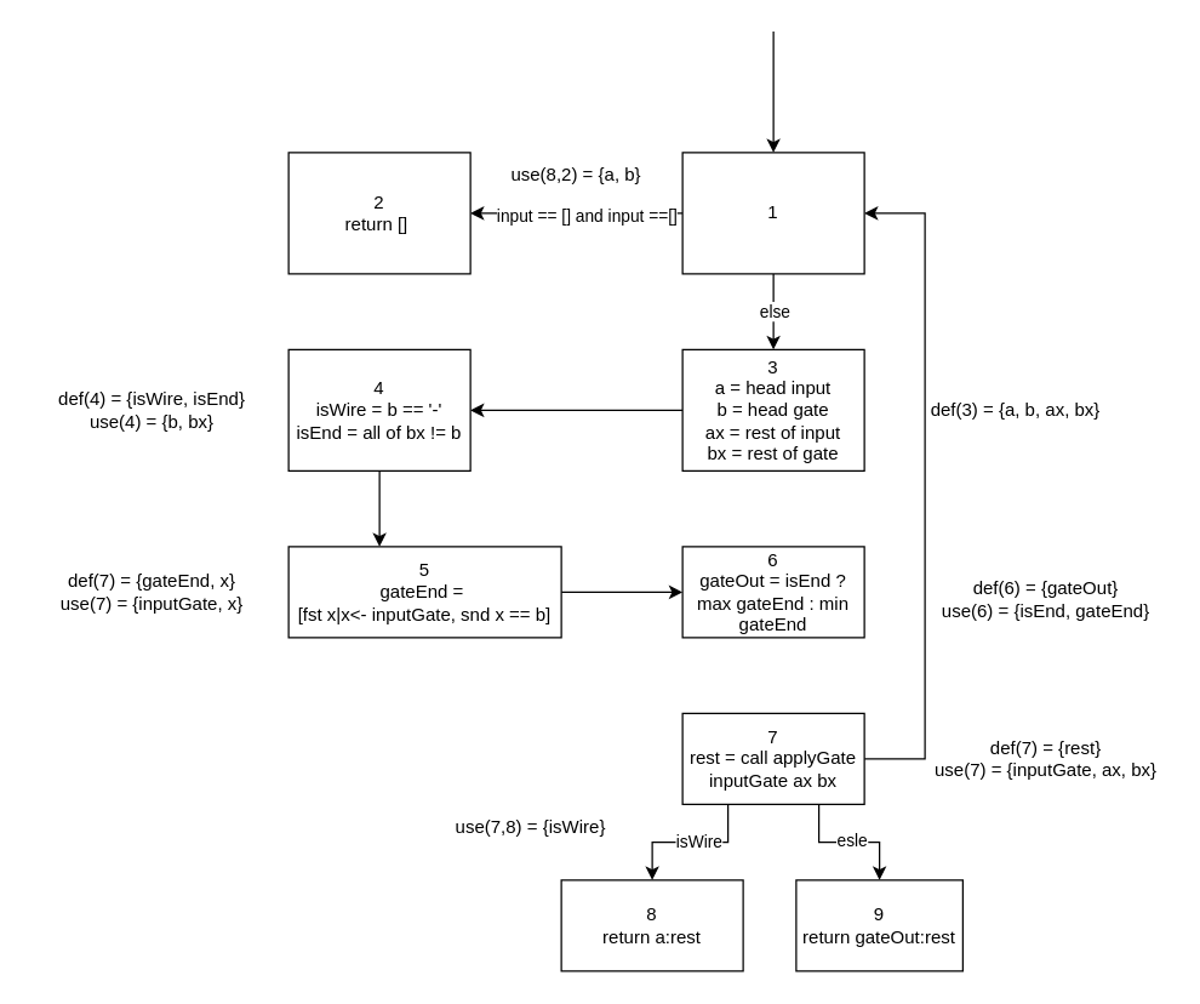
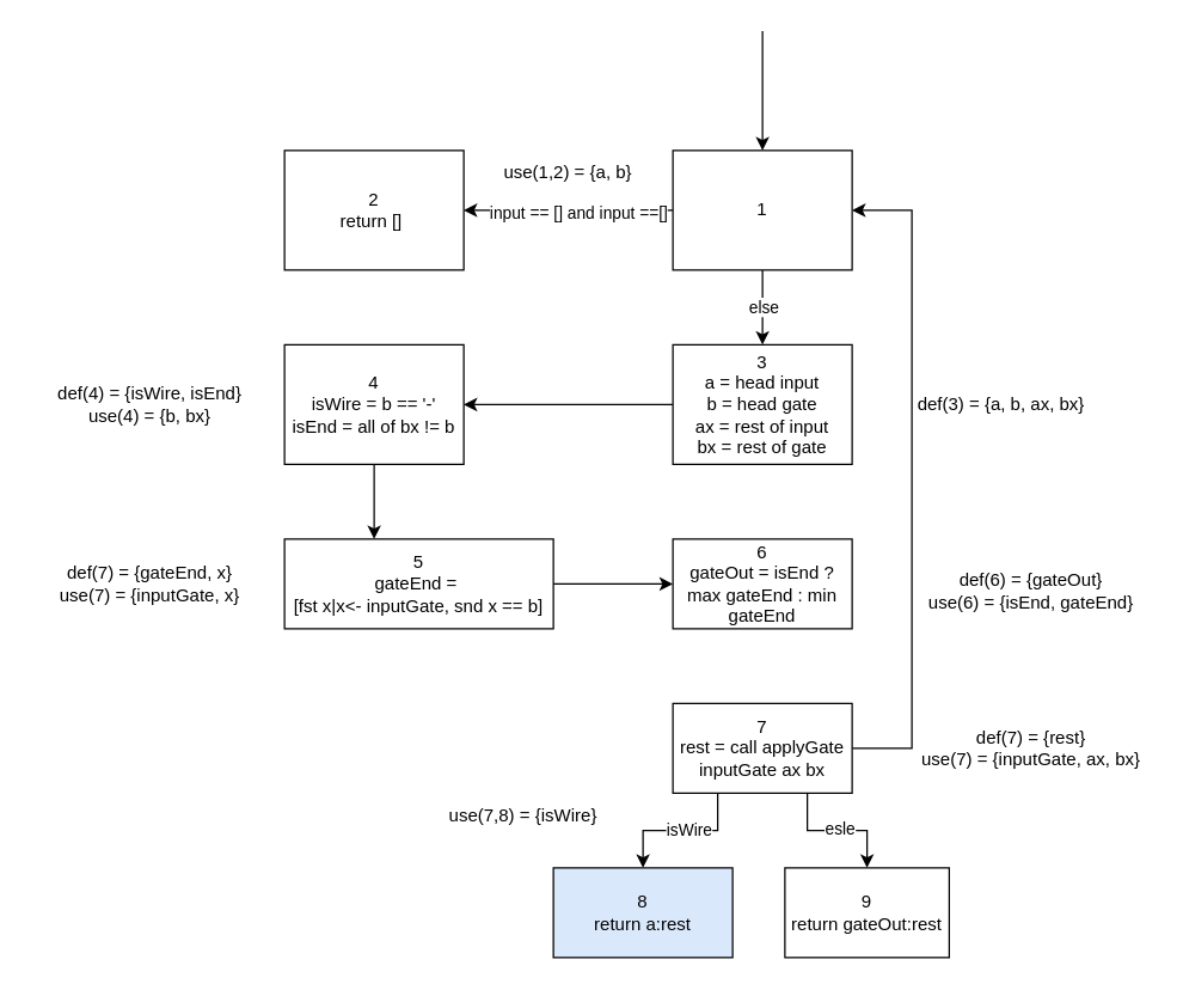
  <mxCell id="0" />
  <mxCell id="1" parent="0" />
  <mxCell id="2" style="edgeStyle=orthogonalEdgeStyle;rounded=0;orthogonalLoop=1;jettySize=auto;html=1;exitX=0;exitY=0.5;exitDx=0;exitDy=0;entryX=1;entryY=0.5;entryDx=0;entryDy=0;" edge="1" parent="1" source="3" target="7"><mxGeometry relative="1" as="geometry" /></mxCell>
  <mxCell id="3" value="3&lt;br&gt;a = head input&lt;br&gt;b = head gate&lt;br&gt;ax = rest of input&lt;br&gt;bx = rest of gate" style="rounded=0;whiteSpace=wrap;html=1;" vertex="1" parent="1"><mxGeometry x="450" y="230" width="120" height="80" as="geometry" /></mxCell>
  <mxCell id="4" value="" style="endArrow=classic;html=1;rounded=0;startArrow=none;" edge="1" parent="1" source="21" target="3"><mxGeometry width="50" height="50" relative="1" as="geometry"><mxPoint x="510" y="130" as="sourcePoint" /><mxPoint x="550" y="370" as="targetPoint" /></mxGeometry></mxCell>
  <mxCell id="5" value="else" style="edgeLabel;html=1;align=center;verticalAlign=middle;resizable=0;points=[];" vertex="1" connectable="0" parent="4"><mxGeometry x="-0.472" y="-1" relative="1" as="geometry"><mxPoint x="1" y="11" as="offset" /></mxGeometry></mxCell>
  <mxCell id="6" style="edgeStyle=orthogonalEdgeStyle;rounded=0;orthogonalLoop=1;jettySize=auto;html=1;exitX=0.5;exitY=1;exitDx=0;exitDy=0;entryX=0.5;entryY=0;entryDx=0;entryDy=0;" edge="1" parent="1" source="7"><mxGeometry relative="1" as="geometry"><mxPoint x="250" y="360" as="targetPoint" /></mxGeometry></mxCell>
  <mxCell id="7" value="4&lt;br&gt;isWire = b == '-'&lt;br&gt;isEnd = all of bx != b" style="rounded=0;whiteSpace=wrap;html=1;" vertex="1" parent="1"><mxGeometry x="190" y="230" width="120" height="80" as="geometry" /></mxCell>
  <mxCell id="8" style="edgeStyle=orthogonalEdgeStyle;rounded=0;orthogonalLoop=1;jettySize=auto;html=1;exitX=1;exitY=0.5;exitDx=0;exitDy=0;entryX=0;entryY=0.5;entryDx=0;entryDy=0;" edge="1" parent="1" source="9" target="10"><mxGeometry relative="1" as="geometry" /></mxCell>
  <mxCell id="9" value="5&lt;br&gt;gateEnd =&amp;nbsp;&lt;br&gt;[fst x|x&amp;lt;- inputGate, snd x == b]" style="rounded=0;whiteSpace=wrap;html=1;" vertex="1" parent="1"><mxGeometry x="190" y="360" width="180" height="60" as="geometry" /></mxCell>
  <mxCell id="10" value="6&lt;br&gt;gateOut = isEnd ? max gateEnd : min gateEnd" style="rounded=0;whiteSpace=wrap;html=1;" vertex="1" parent="1"><mxGeometry x="450" y="360" width="120" height="60" as="geometry" /></mxCell>
  <mxCell id="11" style="edgeStyle=elbowEdgeStyle;rounded=0;orthogonalLoop=1;jettySize=auto;html=1;exitX=1;exitY=0.5;exitDx=0;exitDy=0;entryX=1;entryY=0.5;entryDx=0;entryDy=0;dashPattern=1;elbow=vertical;" edge="1" parent="1" source="16" target="21"><mxGeometry relative="1" as="geometry"><mxPoint x="650" y="270" as="targetPoint" /><Array as="points"><mxPoint x="610" y="220" /><mxPoint x="650" y="340" /></Array></mxGeometry></mxCell>
  <mxCell id="12" style="edgeStyle=elbowEdgeStyle;rounded=0;orthogonalLoop=1;jettySize=auto;elbow=vertical;html=1;exitX=0.25;exitY=1;exitDx=0;exitDy=0;entryX=0.5;entryY=0;entryDx=0;entryDy=0;" edge="1" parent="1" source="16" target="17"><mxGeometry relative="1" as="geometry" /></mxCell>
  <mxCell id="13" value="isWire" style="edgeLabel;html=1;align=center;verticalAlign=middle;resizable=0;points=[];" vertex="1" connectable="0" parent="12"><mxGeometry x="-0.241" y="-1" relative="1" as="geometry"><mxPoint x="-7" as="offset" /></mxGeometry></mxCell>
  <mxCell id="14" style="edgeStyle=elbowEdgeStyle;rounded=0;orthogonalLoop=1;jettySize=auto;elbow=vertical;html=1;exitX=0.75;exitY=1;exitDx=0;exitDy=0;entryX=0.5;entryY=0;entryDx=0;entryDy=0;" edge="1" parent="1" source="16" target="18"><mxGeometry relative="1" as="geometry" /></mxCell>
  <mxCell id="15" value="esle" style="edgeLabel;html=1;align=center;verticalAlign=middle;resizable=0;points=[];" vertex="1" connectable="0" parent="14"><mxGeometry x="0.268" y="-3" relative="1" as="geometry"><mxPoint x="-11" y="-5" as="offset" /></mxGeometry></mxCell>
  <mxCell id="16" value="7&lt;br&gt;rest = call applyGate inputGate ax bx" style="rounded=0;whiteSpace=wrap;html=1;" vertex="1" parent="1"><mxGeometry x="450" y="470" width="120" height="60" as="geometry" /></mxCell>
- <mxCell id="17" value="8&lt;br&gt;return a:rest" style="rounded=0;whiteSpace=wrap;html=1;" vertex="1" parent="1"><mxGeometry x="370" y="580" width="120" height="60" as="geometry" /></mxCell>
+ <mxCell id="17" value="8&lt;br&gt;return a:rest" style="rounded=0;whiteSpace=wrap;html=1;fillColor=#dae8fc;" vertex="1" parent="1"><mxGeometry x="370" y="580" width="120" height="60" as="geometry" /></mxCell>
  <mxCell id="18" value="9&lt;br&gt;return gateOut:rest" style="rounded=0;whiteSpace=wrap;html=1;" vertex="1" parent="1"><mxGeometry x="525" y="580" width="110" height="60" as="geometry" /></mxCell>
  <mxCell id="19" style="edgeStyle=elbowEdgeStyle;rounded=0;orthogonalLoop=1;jettySize=auto;elbow=vertical;html=1;exitX=0;exitY=0.5;exitDx=0;exitDy=0;entryX=1;entryY=0.5;entryDx=0;entryDy=0;" edge="1" parent="1" source="21" target="23"><mxGeometry relative="1" as="geometry"><Array as="points"><mxPoint x="340" y="140" /></Array></mxGeometry></mxCell>
  <mxCell id="20" value="input == [] and input&amp;nbsp;==[]" style="edgeLabel;html=1;align=center;verticalAlign=middle;resizable=0;points=[];" vertex="1" connectable="0" parent="19"><mxGeometry x="0.171" y="1" relative="1" as="geometry"><mxPoint x="18" as="offset" /></mxGeometry></mxCell>
  <mxCell id="21" value="1" style="rounded=0;whiteSpace=wrap;html=1;" vertex="1" parent="1"><mxGeometry x="450" y="100" width="120" height="80" as="geometry" /></mxCell>
  <mxCell id="22" value="" style="endArrow=classic;html=1;rounded=0;elbow=vertical;entryX=0.5;entryY=0;entryDx=0;entryDy=0;" edge="1" parent="1" target="21"><mxGeometry width="50" height="50" relative="1" as="geometry"><mxPoint x="510" y="20" as="sourcePoint" /><mxPoint x="530" y="-10" as="targetPoint" /></mxGeometry></mxCell>
  <mxCell id="23" value="2&lt;br&gt;return []&amp;nbsp;" style="rounded=0;whiteSpace=wrap;html=1;" vertex="1" parent="1"><mxGeometry x="190" y="100" width="120" height="80" as="geometry" /></mxCell>
  <mxCell id="24" style="edgeStyle=elbowEdgeStyle;rounded=0;orthogonalLoop=1;jettySize=auto;elbow=vertical;html=1;exitX=1;exitY=0.75;exitDx=0;exitDy=0;" edge="1" parent="1" source="23" target="23"><mxGeometry relative="1" as="geometry" /></mxCell>
- <mxCell id="25" value="use(8,2) = {a, b}" style="text;html=1;strokeColor=none;fillColor=none;align=center;verticalAlign=middle;whiteSpace=wrap;rounded=0;" vertex="1" parent="1"><mxGeometry x="330" y="100" width="100" height="30" as="geometry" /></mxCell>
+ <mxCell id="25" value="use(1,2) = {a, b}" style="text;html=1;strokeColor=none;fillColor=none;align=center;verticalAlign=middle;whiteSpace=wrap;rounded=0;" vertex="1" parent="1"><mxGeometry x="330" y="100" width="100" height="30" as="geometry" /></mxCell>
  <mxCell id="26" value="def(3) = {a, b, ax, bx}" style="text;html=1;strokeColor=none;fillColor=none;align=center;verticalAlign=middle;whiteSpace=wrap;rounded=0;" vertex="1" parent="1"><mxGeometry x="610" y="255" width="120" height="30" as="geometry" /></mxCell>
  <mxCell id="27" value="def(6) = {gateOut}&lt;br&gt;use(6) = {isEnd, gateEnd}" style="text;html=1;strokeColor=none;fillColor=none;align=center;verticalAlign=middle;whiteSpace=wrap;rounded=0;" vertex="1" parent="1"><mxGeometry x="610" y="380" width="160" height="30" as="geometry" /></mxCell>
  <mxCell id="28" value="def(7) = {rest}&lt;br&gt;use(7) = {inputGate, ax, bx}" style="text;html=1;strokeColor=none;fillColor=none;align=center;verticalAlign=middle;whiteSpace=wrap;rounded=0;" vertex="1" parent="1"><mxGeometry x="610" y="485" width="160" height="30" as="geometry" /></mxCell>
  <mxCell id="29" value="use(7,8) = {isWire}" style="text;html=1;strokeColor=none;fillColor=none;align=center;verticalAlign=middle;whiteSpace=wrap;rounded=0;" vertex="1" parent="1"><mxGeometry x="270" y="530" width="160" height="30" as="geometry" /></mxCell>
  <mxCell id="30" value="def(7) = {gateEnd, x}&lt;br&gt;use(7) = {inputGate, x}" style="text;html=1;strokeColor=none;fillColor=none;align=center;verticalAlign=middle;whiteSpace=wrap;rounded=0;" vertex="1" parent="1"><mxGeometry x="20" y="375" width="160" height="30" as="geometry" /></mxCell>
  <mxCell id="31" value="def(4) = {isWire, isEnd}&lt;br&gt;use(4) = {b, bx}" style="text;html=1;strokeColor=none;fillColor=none;align=center;verticalAlign=middle;whiteSpace=wrap;rounded=0;" vertex="1" parent="1"><mxGeometry x="20" y="255" width="160" height="30" as="geometry" /></mxCell>
